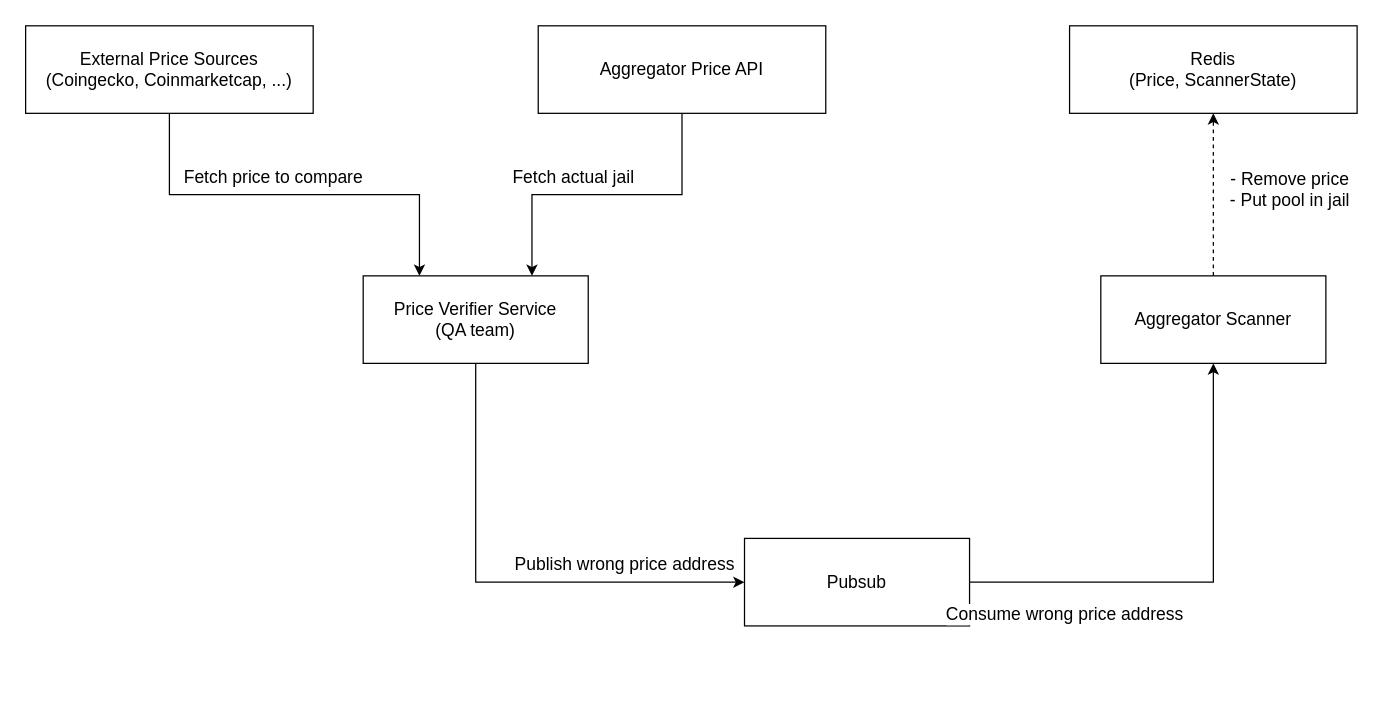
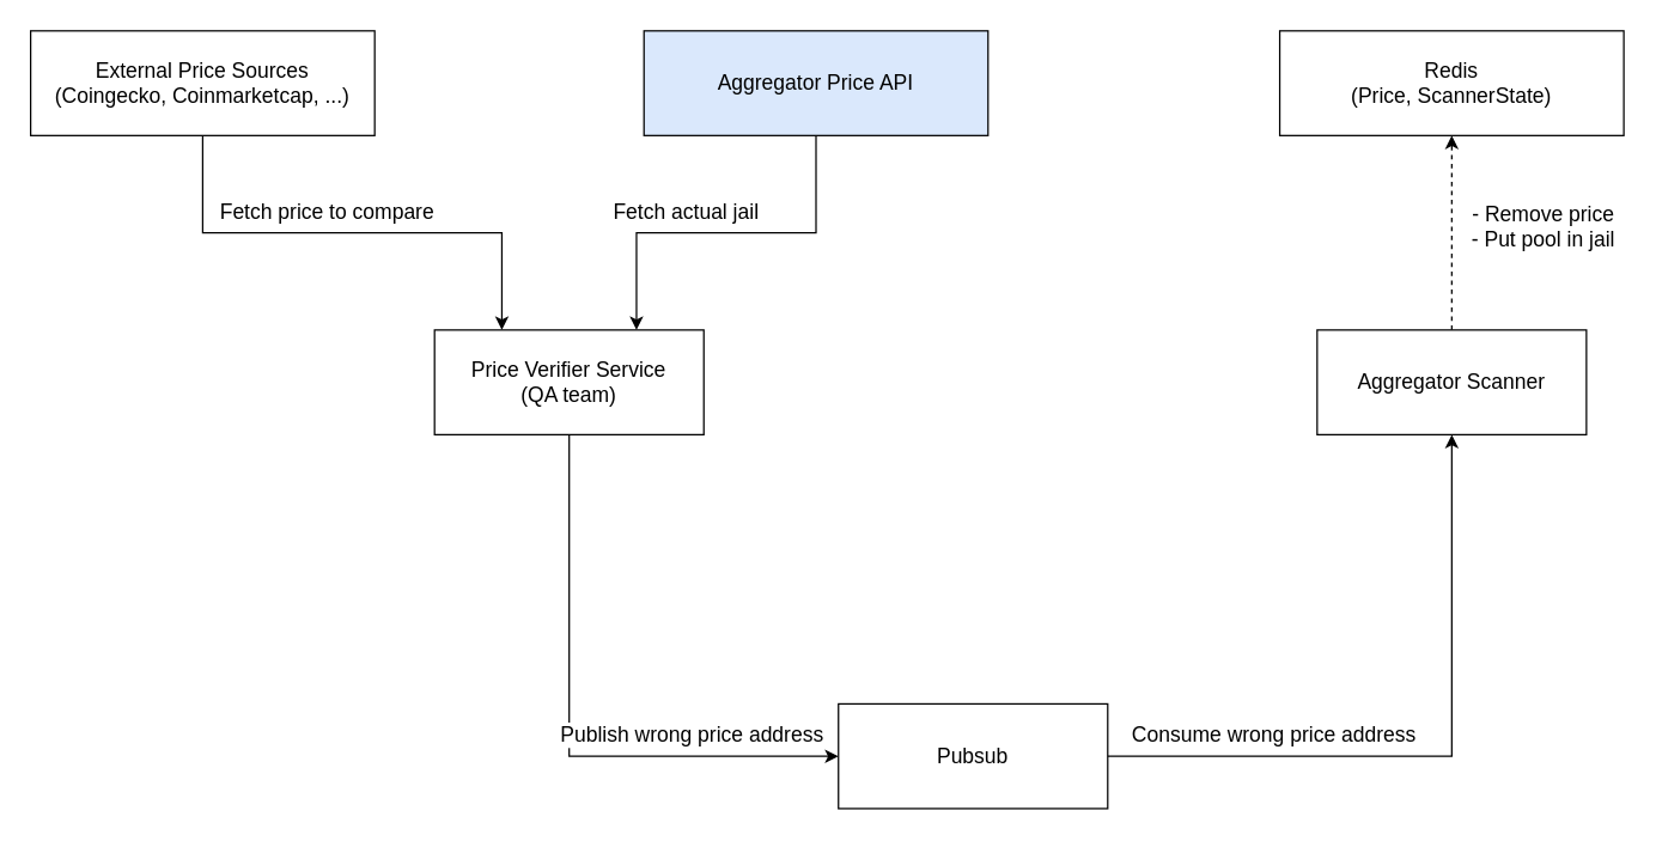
  <mxCell id="0" />
  <mxCell id="1" parent="0" />
  <mxCell id="2" style="edgeStyle=orthogonalEdgeStyle;rounded=0;orthogonalLoop=1;jettySize=auto;html=1;exitX=0.5;exitY=1;exitDx=0;exitDy=0;entryX=0;entryY=0.5;entryDx=0;entryDy=0;fontSize=14;" edge="1" parent="1" source="4" target="6"><mxGeometry relative="1" as="geometry" /></mxCell>
  <mxCell id="3" value="Publish wrong price address" style="edgeLabel;html=1;align=center;verticalAlign=middle;resizable=0;points=[];fontSize=14;" vertex="1" connectable="0" parent="2"><mxGeometry x="0.146" y="2" relative="1" as="geometry"><mxPoint x="70" y="-13" as="offset" /></mxGeometry></mxCell>
  <mxCell id="4" value="Price Verifier Service&lt;br style=&quot;font-size: 14px;&quot;&gt;(QA team)" style="rounded=0;whiteSpace=wrap;html=1;fontSize=14;fontStyle=0" vertex="1" parent="1"><mxGeometry x="290" y="220" width="180" height="70" as="geometry" /></mxCell>
  <mxCell id="5" style="edgeStyle=orthogonalEdgeStyle;rounded=0;orthogonalLoop=1;jettySize=auto;html=1;exitX=1;exitY=0.5;exitDx=0;exitDy=0;entryX=0.5;entryY=1;entryDx=0;entryDy=0;fontSize=14;" edge="1" parent="1" source="6" target="9"><mxGeometry relative="1" as="geometry" /></mxCell>
- <mxCell id="6" value="Pubsub" style="rounded=0;whiteSpace=wrap;html=1;fontSize=14;fontStyle=0" vertex="1" parent="1"><mxGeometry x="595" y="430" width="180" height="70" as="geometry" /></mxCell>
+ <mxCell id="6" value="Pubsub" style="rounded=0;whiteSpace=wrap;html=1;fontSize=14;fontStyle=0" vertex="1" parent="1"><mxGeometry x="560" y="470" width="180" height="70" as="geometry" /></mxCell>
  <mxCell id="7" style="edgeStyle=orthogonalEdgeStyle;rounded=0;orthogonalLoop=1;jettySize=auto;html=1;exitX=0.5;exitY=0;exitDx=0;exitDy=0;entryX=0.5;entryY=1;entryDx=0;entryDy=0;fontSize=14;dashed=1;" edge="1" parent="1" source="9" target="12"><mxGeometry relative="1" as="geometry" /></mxCell>
  <mxCell id="8" value="- Remove price&lt;br&gt;- Put pool in jail" style="edgeLabel;html=1;align=center;verticalAlign=middle;resizable=0;points=[];fontSize=14;" vertex="1" connectable="0" parent="7"><mxGeometry x="0.061" y="2" relative="1" as="geometry"><mxPoint x="62" y="-1" as="offset" /></mxGeometry></mxCell>
  <mxCell id="9" value="Aggregator Scanner" style="rounded=0;whiteSpace=wrap;html=1;fontSize=14;fontStyle=0" vertex="1" parent="1"><mxGeometry x="880" y="220" width="180" height="70" as="geometry" /></mxCell>
  <mxCell id="10" style="edgeStyle=orthogonalEdgeStyle;rounded=0;orthogonalLoop=1;jettySize=auto;html=1;exitX=0.5;exitY=1;exitDx=0;exitDy=0;entryX=0.25;entryY=0;entryDx=0;entryDy=0;fontSize=14;" edge="1" parent="1" source="11" target="4"><mxGeometry relative="1" as="geometry" /></mxCell>
  <mxCell id="11" value="External Price Sources&lt;br&gt;(Coingecko, Coinmarketcap, ...)" style="rounded=0;whiteSpace=wrap;html=1;fontSize=14;fontStyle=0" vertex="1" parent="1"><mxGeometry x="20" y="20" width="230" height="70" as="geometry" /></mxCell>
  <mxCell id="12" value="Redis&lt;br&gt;(Price, ScannerState)" style="rounded=0;whiteSpace=wrap;html=1;fontSize=14;fontStyle=0" vertex="1" parent="1"><mxGeometry x="855" y="20" width="230" height="70" as="geometry" /></mxCell>
  <mxCell id="13" style="edgeStyle=orthogonalEdgeStyle;rounded=0;orthogonalLoop=1;jettySize=auto;html=1;entryX=0.75;entryY=0;entryDx=0;entryDy=0;fontSize=14;exitX=0.5;exitY=1;exitDx=0;exitDy=0;" edge="1" parent="1" source="14" target="4"><mxGeometry relative="1" as="geometry" /></mxCell>
- <mxCell id="14" value="Aggregator Price API" style="rounded=0;whiteSpace=wrap;html=1;fontSize=14;fontStyle=0" vertex="1" parent="1"><mxGeometry x="430" y="20" width="230" height="70" as="geometry" /></mxCell>
+ <mxCell id="14" value="Aggregator Price API" style="rounded=0;whiteSpace=wrap;html=1;fontSize=14;fontStyle=0;fillColor=#dae8fc;" vertex="1" parent="1"><mxGeometry x="430" y="20" width="230" height="70" as="geometry" /></mxCell>
  <mxCell id="15" value="Consume wrong price address" style="edgeLabel;html=1;align=center;verticalAlign=middle;resizable=0;points=[];fontSize=14;" vertex="1" connectable="0" parent="1"><mxGeometry x="850" y="490" as="geometry" /></mxCell>
  <mxCell id="16" value="Fetch price to compare" style="edgeLabel;html=1;align=center;verticalAlign=middle;resizable=0;points=[];fontSize=14;" vertex="1" connectable="0" parent="1"><mxGeometry x="220" y="140" as="geometry"><mxPoint x="-3" as="offset" /></mxGeometry></mxCell>
  <mxCell id="17" value="Fetch actual jail" style="edgeLabel;html=1;align=center;verticalAlign=middle;resizable=0;points=[];fontSize=14;" vertex="1" connectable="0" parent="1"><mxGeometry x="460" y="140" as="geometry"><mxPoint x="-3" as="offset" /></mxGeometry></mxCell>
